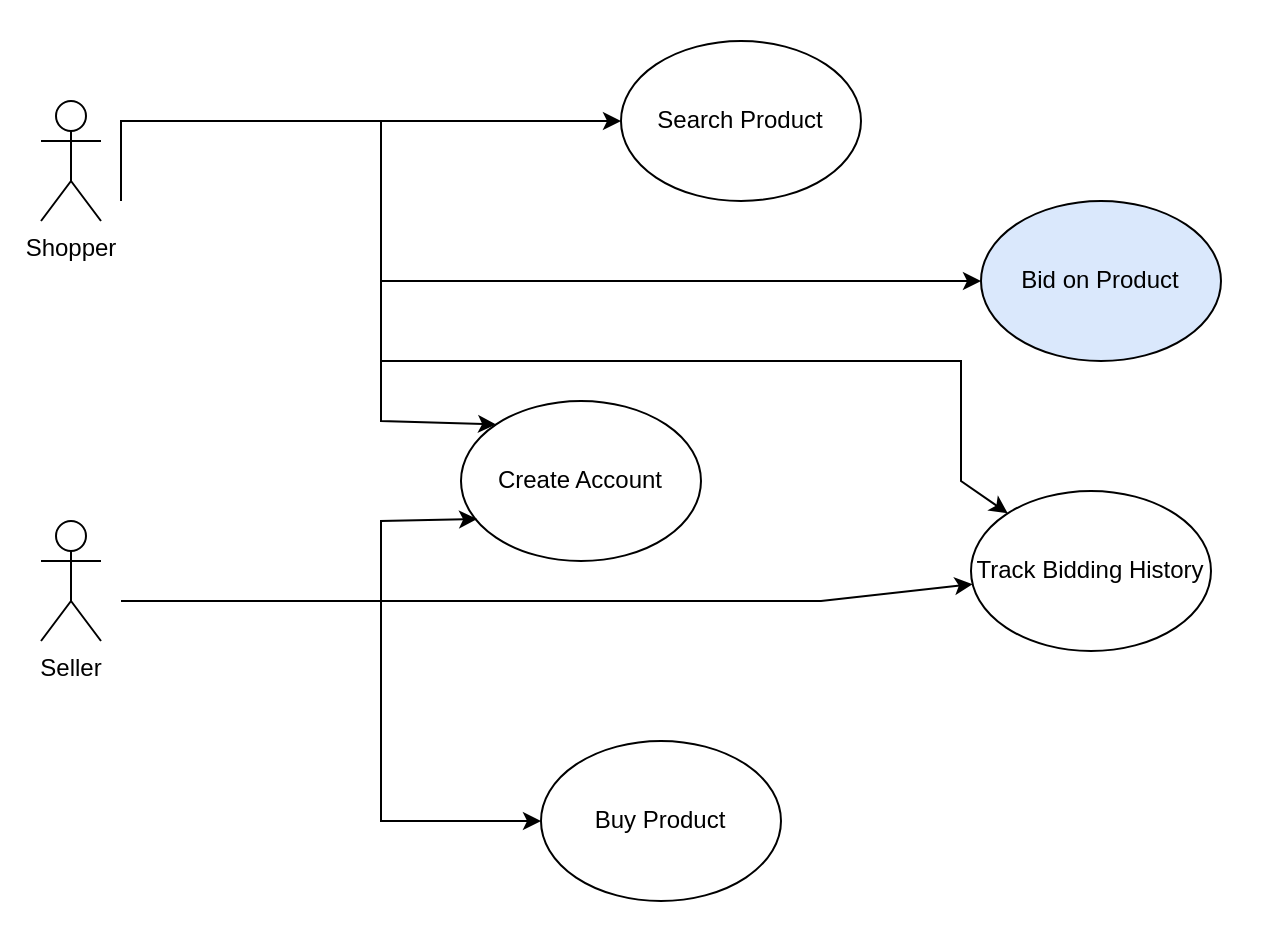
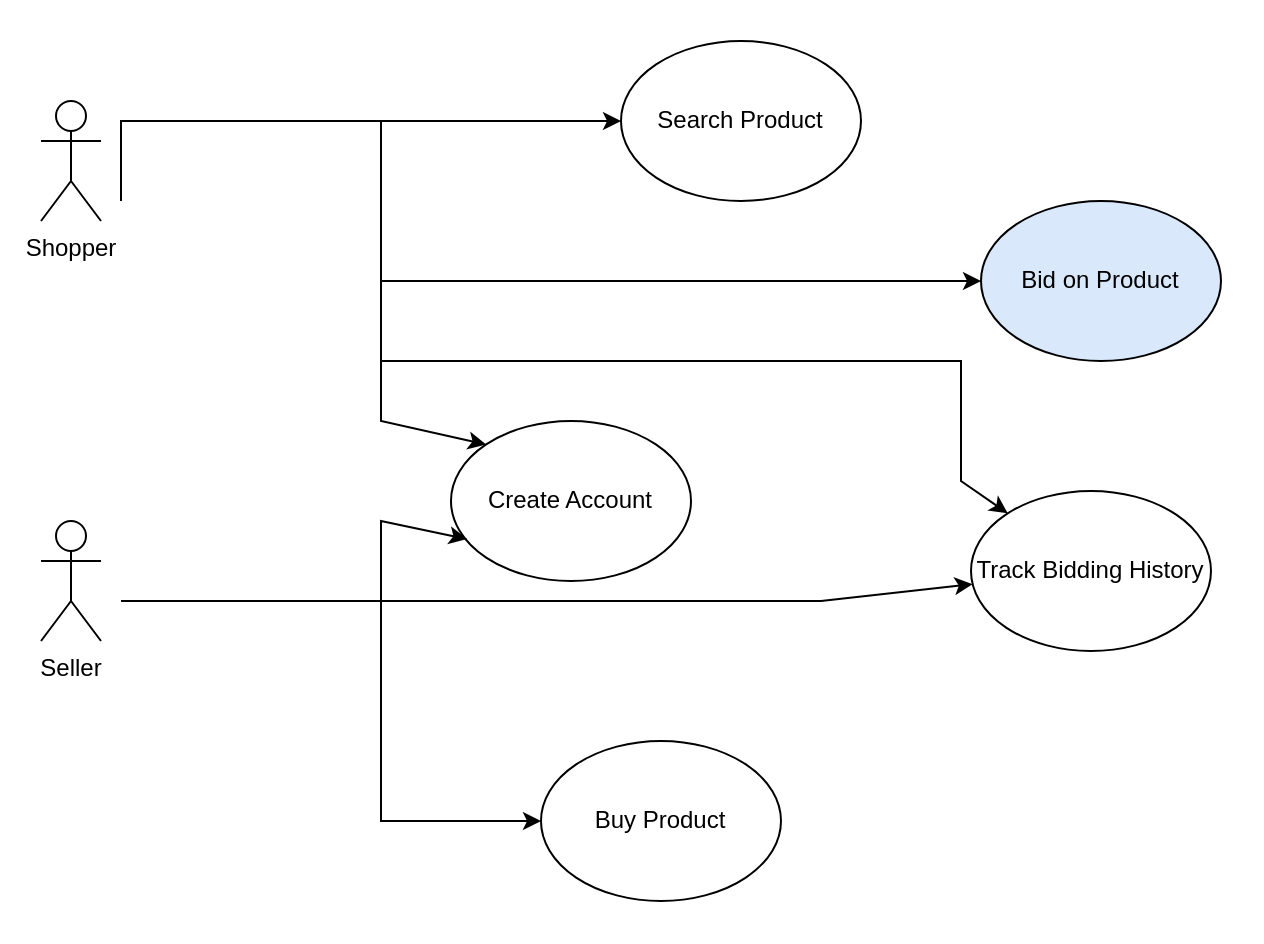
  <mxCell id="0" />
  <mxCell id="1" parent="0" />
  <mxCell id="2" value="Shopper" style="shape=umlActor;verticalLabelPosition=bottom;verticalAlign=top;html=1;outlineConnect=0;" vertex="1" parent="1"><mxGeometry x="20" y="50" width="30" height="60" as="geometry" /></mxCell>
  <mxCell id="3" value="Seller" style="shape=umlActor;verticalLabelPosition=bottom;verticalAlign=top;html=1;outlineConnect=0;" vertex="1" parent="1"><mxGeometry x="20" y="260" width="30" height="60" as="geometry" /></mxCell>
  <mxCell id="4" value="" style="endArrow=classic;html=1;rounded=0;" edge="1" parent="1" target="5"><mxGeometry width="50" height="50" relative="1" as="geometry"><mxPoint x="60" y="100" as="sourcePoint" /><mxPoint x="220" y="100" as="targetPoint" /><Array as="points"><mxPoint x="60" y="60" /><mxPoint x="150" y="60" /></Array></mxGeometry></mxCell>
  <mxCell id="5" value="Search Product" style="ellipse;whiteSpace=wrap;html=1;" vertex="1" parent="1"><mxGeometry x="310" y="20" width="120" height="80" as="geometry" /></mxCell>
  <mxCell id="6" value="" style="endArrow=classic;html=1;rounded=0;entryX=0;entryY=0;entryDx=0;entryDy=0;" edge="1" parent="1" target="7"><mxGeometry width="50" height="50" relative="1" as="geometry"><mxPoint x="190" y="60" as="sourcePoint" /><mxPoint x="310" y="140" as="targetPoint" /><Array as="points"><mxPoint x="190" y="140" /><mxPoint x="190" y="210" /></Array></mxGeometry></mxCell>
- <mxCell id="7" value="Create Account" style="ellipse;whiteSpace=wrap;html=1;" vertex="1" parent="1"><mxGeometry x="230" y="200" width="120" height="80" as="geometry" /></mxCell>
+ <mxCell id="7" value="Create Account" style="ellipse;whiteSpace=wrap;html=1;" vertex="1" parent="1"><mxGeometry x="225" y="210" width="120" height="80" as="geometry" /></mxCell>
  <mxCell id="8" value="" style="endArrow=classic;html=1;rounded=0;entryX=0.067;entryY=0.738;entryDx=0;entryDy=0;entryPerimeter=0;" edge="1" parent="1" target="7"><mxGeometry width="50" height="50" relative="1" as="geometry"><mxPoint x="60" y="300" as="sourcePoint" /><mxPoint x="660" y="360" as="targetPoint" /><Array as="points"><mxPoint x="190" y="300" /><mxPoint x="190" y="260" /></Array></mxGeometry></mxCell>
  <mxCell id="9" value="" style="endArrow=classic;html=1;rounded=0;entryX=0;entryY=0.5;entryDx=0;entryDy=0;" edge="1" parent="1" target="10"><mxGeometry width="50" height="50" relative="1" as="geometry"><mxPoint x="190" y="300" as="sourcePoint" /><mxPoint x="290" y="300" as="targetPoint" /><Array as="points"><mxPoint x="190" y="410" /></Array></mxGeometry></mxCell>
  <mxCell id="10" value="Buy Product" style="ellipse;whiteSpace=wrap;html=1;" vertex="1" parent="1"><mxGeometry x="270" y="370" width="120" height="80" as="geometry" /></mxCell>
  <mxCell id="11" value="" style="endArrow=classic;html=1;rounded=0;" edge="1" parent="1" target="12"><mxGeometry width="50" height="50" relative="1" as="geometry"><mxPoint x="190" y="140" as="sourcePoint" /><mxPoint x="450" y="140" as="targetPoint" /></mxGeometry></mxCell>
  <mxCell id="12" value="Bid on Product" style="ellipse;whiteSpace=wrap;html=1;fillColor=#dae8fc;" vertex="1" parent="1"><mxGeometry x="490" y="100" width="120" height="80" as="geometry" /></mxCell>
  <mxCell id="13" value="" style="endArrow=classic;html=1;rounded=0;" edge="1" parent="1" target="14"><mxGeometry width="50" height="50" relative="1" as="geometry"><mxPoint x="190" y="300" as="sourcePoint" /><mxPoint x="530" y="300" as="targetPoint" /><Array as="points"><mxPoint x="410" y="300" /></Array></mxGeometry></mxCell>
  <mxCell id="14" value="Track Bidding History" style="ellipse;whiteSpace=wrap;html=1;" vertex="1" parent="1"><mxGeometry x="485" y="245" width="120" height="80" as="geometry" /></mxCell>
  <mxCell id="15" value="" style="endArrow=classic;html=1;rounded=0;" edge="1" parent="1" target="14"><mxGeometry width="50" height="50" relative="1" as="geometry"><mxPoint x="190" y="180" as="sourcePoint" /><mxPoint x="660" y="260" as="targetPoint" /><Array as="points"><mxPoint x="270" y="180" /><mxPoint x="480" y="180" /><mxPoint x="480" y="240" /></Array></mxGeometry></mxCell>
